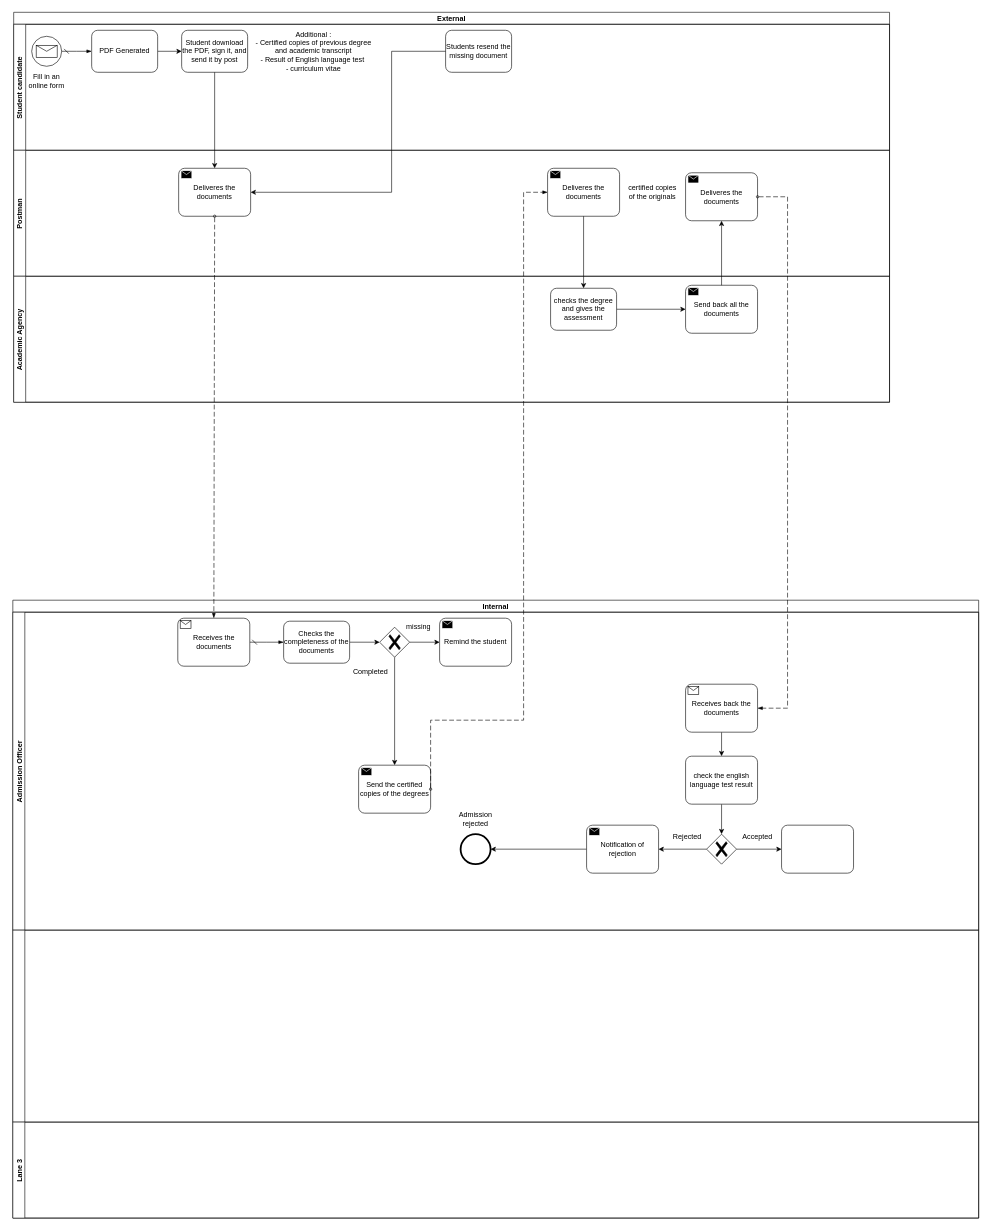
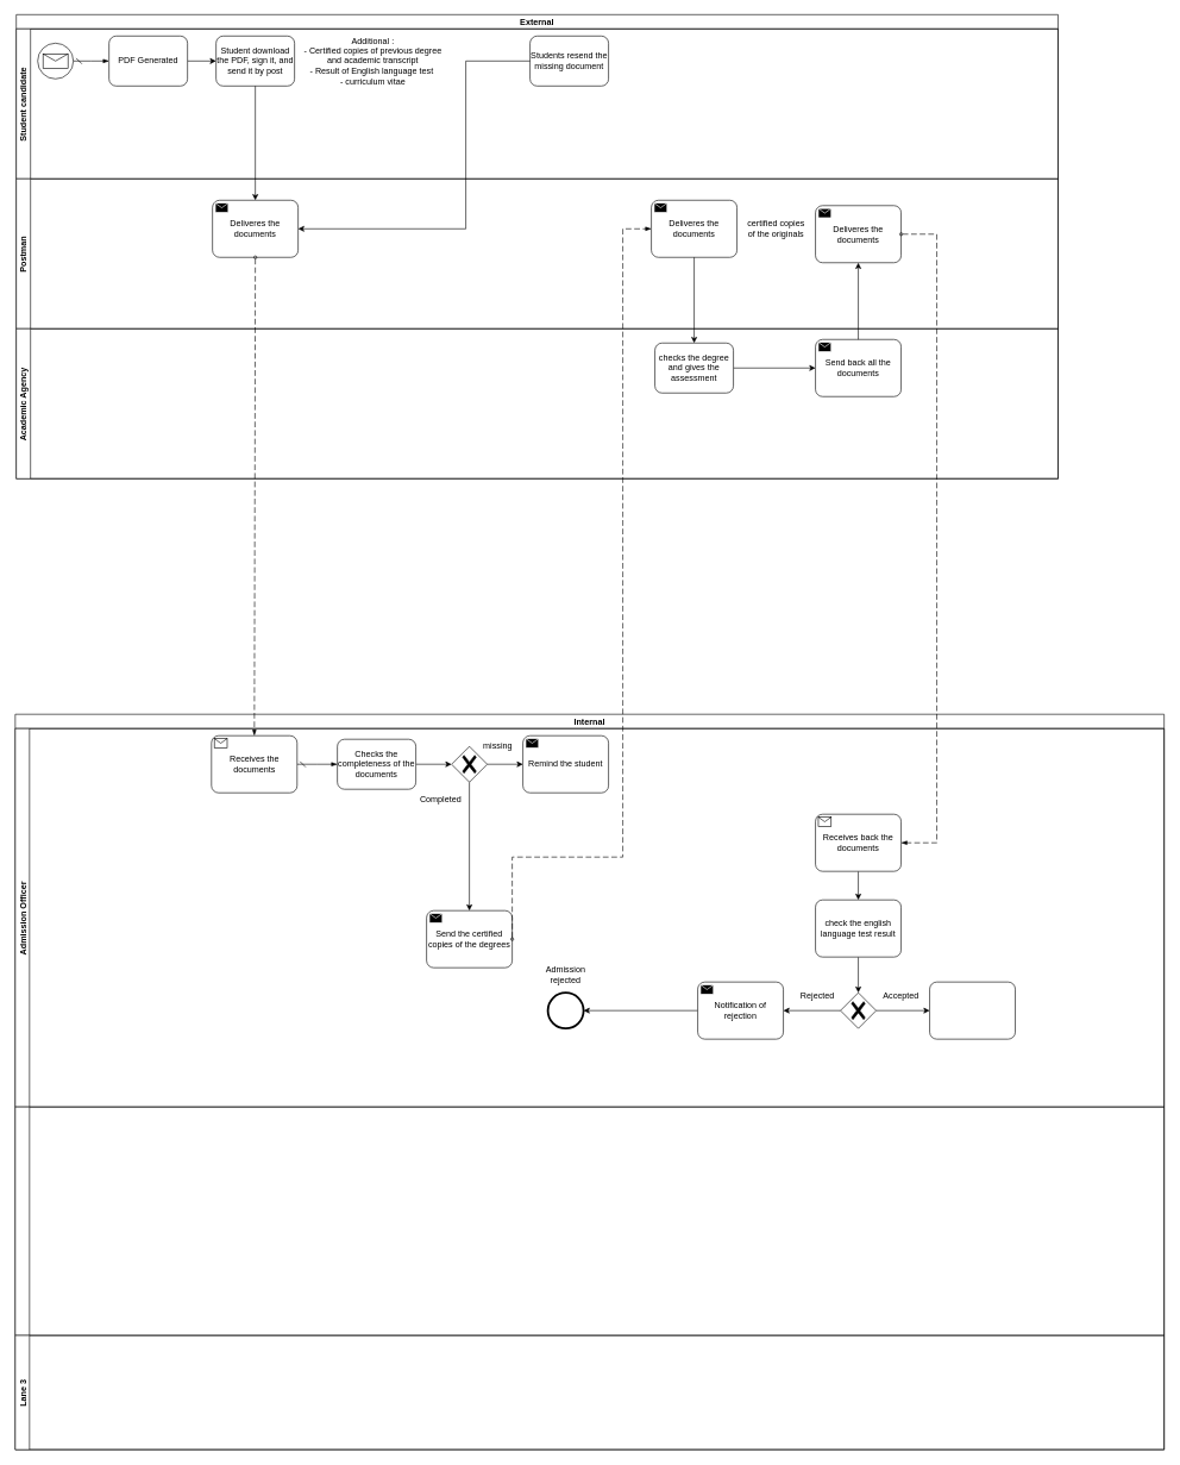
  <mxCell id="0" />
  <mxCell id="1" parent="0" />
  <mxCell id="2" value="External" style="swimlane;childLayout=stackLayout;resizeParent=1;resizeParentMax=0;horizontal=1;startSize=20;horizontalStack=0;" parent="1" vertex="1"><mxGeometry x="22" y="20" width="1460" height="650" as="geometry" /></mxCell>
  <mxCell id="3" value="Student candidate" style="swimlane;startSize=20;horizontal=0;" parent="2" vertex="1"><mxGeometry y="20" width="1460" height="210" as="geometry" /></mxCell>
  <mxCell id="4" value="" style="points=[[0.145,0.145,0],[0.5,0,0],[0.855,0.145,0],[1,0.5,0],[0.855,0.855,0],[0.5,1,0],[0.145,0.855,0],[0,0.5,0]];shape=mxgraph.bpmn.event;html=1;verticalLabelPosition=bottom;labelBackgroundColor=#ffffff;verticalAlign=top;align=center;perimeter=ellipsePerimeter;outlineConnect=0;aspect=fixed;outline=standard;symbol=message;" parent="3" vertex="1"><mxGeometry x="30" y="20" width="50" height="50" as="geometry" /></mxCell>
- <mxCell id="5" value="Fill in an online form" style="text;html=1;strokeColor=none;fillColor=none;align=center;verticalAlign=middle;whiteSpace=wrap;rounded=0;" parent="3" vertex="1"><mxGeometry x="20" y="80" width="70" height="30" as="geometry" /></mxCell>
  <mxCell id="6" style="edgeStyle=orthogonalEdgeStyle;rounded=0;orthogonalLoop=1;jettySize=auto;html=1;entryX=0;entryY=0.5;entryDx=0;entryDy=0;entryPerimeter=0;" parent="3" source="7" target="9" edge="1"><mxGeometry relative="1" as="geometry" /></mxCell>
  <mxCell id="7" value="PDF Generated" style="points=[[0.25,0,0],[0.5,0,0],[0.75,0,0],[1,0.25,0],[1,0.5,0],[1,0.75,0],[0.75,1,0],[0.5,1,0],[0.25,1,0],[0,0.75,0],[0,0.5,0],[0,0.25,0]];shape=mxgraph.bpmn.task;whiteSpace=wrap;rectStyle=rounded;size=10;taskMarker=abstract;" parent="3" vertex="1"><mxGeometry x="130" y="10" width="110" height="70" as="geometry" /></mxCell>
  <mxCell id="8" value="" style="edgeStyle=elbowEdgeStyle;fontSize=12;html=1;endArrow=blockThin;endFill=1;startArrow=dash;startFill=0;endSize=6;startSize=6;rounded=0;exitX=1;exitY=0.5;exitDx=0;exitDy=0;exitPerimeter=0;entryX=0;entryY=0.5;entryDx=0;entryDy=0;entryPerimeter=0;" parent="3" source="4" target="7" edge="1"><mxGeometry width="160" relative="1" as="geometry"><mxPoint x="110" y="110" as="sourcePoint" /><mxPoint x="130" y="100" as="targetPoint" /></mxGeometry></mxCell>
  <mxCell id="9" value="Student download the PDF, sign it, and send it by post" style="points=[[0.25,0,0],[0.5,0,0],[0.75,0,0],[1,0.25,0],[1,0.5,0],[1,0.75,0],[0.75,1,0],[0.5,1,0],[0.25,1,0],[0,0.75,0],[0,0.5,0],[0,0.25,0]];shape=mxgraph.bpmn.task;whiteSpace=wrap;rectStyle=rounded;size=10;taskMarker=abstract;" parent="3" vertex="1"><mxGeometry x="280" y="10" width="110" height="70" as="geometry" /></mxCell>
  <mxCell id="10" value="Additional :&lt;br&gt;- Certified copies of previous degree and academic transcript&lt;br&gt;- Result of English language test&amp;nbsp;&lt;br&gt;- curriculum vitae" style="text;html=1;strokeColor=none;fillColor=none;align=center;verticalAlign=middle;whiteSpace=wrap;rounded=0;" parent="3" vertex="1"><mxGeometry x="400" y="-10" width="200" height="110" as="geometry" /></mxCell>
  <mxCell id="11" value="Students resend the missing document" style="points=[[0.25,0,0],[0.5,0,0],[0.75,0,0],[1,0.25,0],[1,0.5,0],[1,0.75,0],[0.75,1,0],[0.5,1,0],[0.25,1,0],[0,0.75,0],[0,0.5,0],[0,0.25,0]];shape=mxgraph.bpmn.task;whiteSpace=wrap;rectStyle=rounded;size=10;taskMarker=abstract;" vertex="1" parent="3"><mxGeometry x="720" y="10" width="110" height="70" as="geometry" /></mxCell>
  <mxCell id="12" value="Postman" style="swimlane;startSize=20;horizontal=0;" parent="2" vertex="1"><mxGeometry y="230" width="1460" height="210" as="geometry" /></mxCell>
  <mxCell id="13" value="Deliveres the documents" style="points=[[0.25,0,0],[0.5,0,0],[0.75,0,0],[1,0.25,0],[1,0.5,0],[1,0.75,0],[0.75,1,0],[0.5,1,0],[0.25,1,0],[0,0.75,0],[0,0.5,0],[0,0.25,0]];shape=mxgraph.bpmn.task;whiteSpace=wrap;rectStyle=rounded;size=10;taskMarker=send;" vertex="1" parent="12"><mxGeometry x="275" y="30" width="120" height="80" as="geometry" /></mxCell>
  <mxCell id="14" value="Deliveres the documents" style="points=[[0.25,0,0],[0.5,0,0],[0.75,0,0],[1,0.25,0],[1,0.5,0],[1,0.75,0],[0.75,1,0],[0.5,1,0],[0.25,1,0],[0,0.75,0],[0,0.5,0],[0,0.25,0]];shape=mxgraph.bpmn.task;whiteSpace=wrap;rectStyle=rounded;size=10;taskMarker=send;" vertex="1" parent="12"><mxGeometry x="890" y="30" width="120" height="80" as="geometry" /></mxCell>
  <mxCell id="15" value="certified copies of the originals" style="text;html=1;strokeColor=none;fillColor=none;align=center;verticalAlign=middle;whiteSpace=wrap;rounded=0;" vertex="1" parent="12"><mxGeometry x="1020" y="47.5" width="90" height="45" as="geometry" /></mxCell>
  <mxCell id="16" value="Deliveres the documents" style="points=[[0.25,0,0],[0.5,0,0],[0.75,0,0],[1,0.25,0],[1,0.5,0],[1,0.75,0],[0.75,1,0],[0.5,1,0],[0.25,1,0],[0,0.75,0],[0,0.5,0],[0,0.25,0]];shape=mxgraph.bpmn.task;whiteSpace=wrap;rectStyle=rounded;size=10;taskMarker=send;" vertex="1" parent="12"><mxGeometry x="1120" y="37.5" width="120" height="80" as="geometry" /></mxCell>
  <mxCell id="17" value="Academic Agency" style="swimlane;startSize=20;horizontal=0;" vertex="1" parent="2"><mxGeometry y="440" width="1460" height="210" as="geometry" /></mxCell>
  <mxCell id="18" style="edgeStyle=orthogonalEdgeStyle;rounded=0;orthogonalLoop=1;jettySize=auto;html=1;entryX=0;entryY=0.5;entryDx=0;entryDy=0;entryPerimeter=0;" edge="1" parent="17" source="19" target="20"><mxGeometry relative="1" as="geometry" /></mxCell>
  <mxCell id="19" value="checks the degree and gives the assessment" style="points=[[0.25,0,0],[0.5,0,0],[0.75,0,0],[1,0.25,0],[1,0.5,0],[1,0.75,0],[0.75,1,0],[0.5,1,0],[0.25,1,0],[0,0.75,0],[0,0.5,0],[0,0.25,0]];shape=mxgraph.bpmn.task;whiteSpace=wrap;rectStyle=rounded;size=10;taskMarker=abstract;" vertex="1" parent="17"><mxGeometry x="895.0" y="20" width="110" height="70" as="geometry" /></mxCell>
  <mxCell id="20" value="Send back all the documents" style="points=[[0.25,0,0],[0.5,0,0],[0.75,0,0],[1,0.25,0],[1,0.5,0],[1,0.75,0],[0.75,1,0],[0.5,1,0],[0.25,1,0],[0,0.75,0],[0,0.5,0],[0,0.25,0]];shape=mxgraph.bpmn.task;whiteSpace=wrap;rectStyle=rounded;size=10;taskMarker=send;" vertex="1" parent="17"><mxGeometry x="1120" y="15" width="120" height="80" as="geometry" /></mxCell>
  <mxCell id="21" style="edgeStyle=orthogonalEdgeStyle;rounded=0;orthogonalLoop=1;jettySize=auto;html=1;entryX=0.5;entryY=0;entryDx=0;entryDy=0;entryPerimeter=0;" edge="1" parent="2" source="9" target="13"><mxGeometry relative="1" as="geometry" /></mxCell>
  <mxCell id="22" style="edgeStyle=orthogonalEdgeStyle;rounded=0;orthogonalLoop=1;jettySize=auto;html=1;entryX=1;entryY=0.5;entryDx=0;entryDy=0;entryPerimeter=0;" edge="1" parent="2" source="11" target="13"><mxGeometry relative="1" as="geometry"><Array as="points"><mxPoint x="630" y="65" /><mxPoint x="630" y="300" /></Array></mxGeometry></mxCell>
  <mxCell id="23" style="edgeStyle=orthogonalEdgeStyle;rounded=0;orthogonalLoop=1;jettySize=auto;html=1;entryX=0.5;entryY=0;entryDx=0;entryDy=0;entryPerimeter=0;" edge="1" parent="2" source="14" target="19"><mxGeometry relative="1" as="geometry" /></mxCell>
  <mxCell id="24" style="edgeStyle=orthogonalEdgeStyle;rounded=0;orthogonalLoop=1;jettySize=auto;html=1;entryX=0.5;entryY=1;entryDx=0;entryDy=0;entryPerimeter=0;" edge="1" parent="2" source="20" target="16"><mxGeometry relative="1" as="geometry" /></mxCell>
  <mxCell id="25" value="Internal" style="swimlane;childLayout=stackLayout;resizeParent=1;resizeParentMax=0;horizontal=1;startSize=20;horizontalStack=0;" parent="1" vertex="1"><mxGeometry x="20.57" y="1000" width="1610" height="1030" as="geometry" /></mxCell>
  <mxCell id="26" value="Admission Officer" style="swimlane;startSize=20;horizontal=0;" parent="25" vertex="1"><mxGeometry y="20" width="1610" height="530" as="geometry" /></mxCell>
  <mxCell id="27" style="edgeStyle=orthogonalEdgeStyle;rounded=0;orthogonalLoop=1;jettySize=auto;html=1;" edge="1" parent="26" source="28" target="33"><mxGeometry relative="1" as="geometry" /></mxCell>
  <mxCell id="28" value="Checks the completeness of the documents" style="points=[[0.25,0,0],[0.5,0,0],[0.75,0,0],[1,0.25,0],[1,0.5,0],[1,0.75,0],[0.75,1,0],[0.5,1,0],[0.25,1,0],[0,0.75,0],[0,0.5,0],[0,0.25,0]];shape=mxgraph.bpmn.task;whiteSpace=wrap;rectStyle=rounded;size=10;taskMarker=abstract;" parent="26" vertex="1"><mxGeometry x="451.43" y="15" width="110" height="70" as="geometry" /></mxCell>
  <mxCell id="29" value="" style="edgeStyle=elbowEdgeStyle;fontSize=12;html=1;endArrow=blockThin;endFill=1;startArrow=dash;startFill=0;endSize=6;startSize=6;rounded=0;exitX=1;exitY=0.5;exitDx=0;exitDy=0;exitPerimeter=0;entryX=0;entryY=0.5;entryDx=0;entryDy=0;entryPerimeter=0;" parent="26" source="30" target="28" edge="1"><mxGeometry width="160" relative="1" as="geometry"><mxPoint x="390" y="45" as="sourcePoint" /><mxPoint x="430" y="50" as="targetPoint" /></mxGeometry></mxCell>
  <mxCell id="30" value="Receives the documents" style="points=[[0.25,0,0],[0.5,0,0],[0.75,0,0],[1,0.25,0],[1,0.5,0],[1,0.75,0],[0.75,1,0],[0.5,1,0],[0.25,1,0],[0,0.75,0],[0,0.5,0],[0,0.25,0]];shape=mxgraph.bpmn.task;whiteSpace=wrap;rectStyle=rounded;size=10;taskMarker=receive;" vertex="1" parent="26"><mxGeometry x="275" y="10" width="120" height="80" as="geometry" /></mxCell>
  <mxCell id="31" style="edgeStyle=orthogonalEdgeStyle;rounded=0;orthogonalLoop=1;jettySize=auto;html=1;entryX=0.5;entryY=0;entryDx=0;entryDy=0;entryPerimeter=0;" edge="1" parent="26" source="33" target="34"><mxGeometry relative="1" as="geometry" /></mxCell>
  <mxCell id="32" style="edgeStyle=orthogonalEdgeStyle;rounded=0;orthogonalLoop=1;jettySize=auto;html=1;" edge="1" parent="26" source="33" target="36"><mxGeometry relative="1" as="geometry" /></mxCell>
  <mxCell id="33" value="" style="points=[[0.25,0.25,0],[0.5,0,0],[0.75,0.25,0],[1,0.5,0],[0.75,0.75,0],[0.5,1,0],[0.25,0.75,0],[0,0.5,0]];shape=mxgraph.bpmn.gateway2;html=1;verticalLabelPosition=bottom;labelBackgroundColor=#ffffff;verticalAlign=top;align=center;perimeter=rhombusPerimeter;outlineConnect=0;outline=none;symbol=none;gwType=exclusive;" vertex="1" parent="26"><mxGeometry x="611.43" y="25" width="50" height="50" as="geometry" /></mxCell>
  <mxCell id="34" value="Send the certified copies of the degrees" style="points=[[0.25,0,0],[0.5,0,0],[0.75,0,0],[1,0.25,0],[1,0.5,0],[1,0.75,0],[0.75,1,0],[0.5,1,0],[0.25,1,0],[0,0.75,0],[0,0.5,0],[0,0.25,0]];shape=mxgraph.bpmn.task;whiteSpace=wrap;rectStyle=rounded;size=10;taskMarker=send;" vertex="1" parent="26"><mxGeometry x="576.43" y="255" width="120" height="80" as="geometry" /></mxCell>
  <mxCell id="35" value="Completed" style="text;html=1;strokeColor=none;fillColor=none;align=center;verticalAlign=middle;whiteSpace=wrap;rounded=0;" vertex="1" parent="26"><mxGeometry x="571.43" y="90" width="50" height="20" as="geometry" /></mxCell>
  <mxCell id="36" value="Remind the student" style="points=[[0.25,0,0],[0.5,0,0],[0.75,0,0],[1,0.25,0],[1,0.5,0],[1,0.75,0],[0.75,1,0],[0.5,1,0],[0.25,1,0],[0,0.75,0],[0,0.5,0],[0,0.25,0]];shape=mxgraph.bpmn.task;whiteSpace=wrap;rectStyle=rounded;size=10;taskMarker=send;" vertex="1" parent="26"><mxGeometry x="711.43" y="10" width="120" height="80" as="geometry" /></mxCell>
  <mxCell id="37" value="missing" style="text;html=1;strokeColor=none;fillColor=none;align=center;verticalAlign=middle;whiteSpace=wrap;rounded=0;" vertex="1" parent="26"><mxGeometry x="651.43" y="15" width="50" height="20" as="geometry" /></mxCell>
  <mxCell id="38" style="edgeStyle=orthogonalEdgeStyle;rounded=0;orthogonalLoop=1;jettySize=auto;html=1;entryX=0.5;entryY=0;entryDx=0;entryDy=0;entryPerimeter=0;" edge="1" parent="26" source="39" target="41"><mxGeometry relative="1" as="geometry" /></mxCell>
  <mxCell id="39" value="Receives back the documents" style="points=[[0.25,0,0],[0.5,0,0],[0.75,0,0],[1,0.25,0],[1,0.5,0],[1,0.75,0],[0.75,1,0],[0.5,1,0],[0.25,1,0],[0,0.75,0],[0,0.5,0],[0,0.25,0]];shape=mxgraph.bpmn.task;whiteSpace=wrap;rectStyle=rounded;size=10;taskMarker=receive;" vertex="1" parent="26"><mxGeometry x="1121.43" y="120" width="120" height="80" as="geometry" /></mxCell>
  <mxCell id="40" style="edgeStyle=orthogonalEdgeStyle;rounded=0;orthogonalLoop=1;jettySize=auto;html=1;" edge="1" parent="26" source="41" target="44"><mxGeometry relative="1" as="geometry" /></mxCell>
  <mxCell id="41" value="check the english language test result" style="points=[[0.25,0,0],[0.5,0,0],[0.75,0,0],[1,0.25,0],[1,0.5,0],[1,0.75,0],[0.75,1,0],[0.5,1,0],[0.25,1,0],[0,0.75,0],[0,0.5,0],[0,0.25,0]];shape=mxgraph.bpmn.task;whiteSpace=wrap;rectStyle=rounded;size=10;taskMarker=abstract;" vertex="1" parent="26"><mxGeometry x="1121.43" y="240" width="120" height="80" as="geometry" /></mxCell>
  <mxCell id="42" style="edgeStyle=orthogonalEdgeStyle;rounded=0;orthogonalLoop=1;jettySize=auto;html=1;entryX=1;entryY=0.5;entryDx=0;entryDy=0;entryPerimeter=0;" edge="1" parent="26" source="44" target="46"><mxGeometry relative="1" as="geometry" /></mxCell>
  <mxCell id="43" style="edgeStyle=orthogonalEdgeStyle;rounded=0;orthogonalLoop=1;jettySize=auto;html=1;entryX=0;entryY=0.5;entryDx=0;entryDy=0;entryPerimeter=0;" edge="1" parent="26" source="44" target="50"><mxGeometry relative="1" as="geometry" /></mxCell>
  <mxCell id="44" value="" style="points=[[0.25,0.25,0],[0.5,0,0],[0.75,0.25,0],[1,0.5,0],[0.75,0.75,0],[0.5,1,0],[0.25,0.75,0],[0,0.5,0]];shape=mxgraph.bpmn.gateway2;html=1;verticalLabelPosition=bottom;labelBackgroundColor=#ffffff;verticalAlign=top;align=center;perimeter=rhombusPerimeter;outlineConnect=0;outline=none;symbol=none;gwType=exclusive;" vertex="1" parent="26"><mxGeometry x="1156.43" y="370" width="50" height="50" as="geometry" /></mxCell>
  <mxCell id="45" style="edgeStyle=orthogonalEdgeStyle;rounded=0;orthogonalLoop=1;jettySize=auto;html=1;entryX=1;entryY=0.5;entryDx=0;entryDy=0;entryPerimeter=0;" edge="1" parent="26" source="46" target="48"><mxGeometry relative="1" as="geometry" /></mxCell>
  <mxCell id="46" value="Notification of rejection" style="points=[[0.25,0,0],[0.5,0,0],[0.75,0,0],[1,0.25,0],[1,0.5,0],[1,0.75,0],[0.75,1,0],[0.5,1,0],[0.25,1,0],[0,0.75,0],[0,0.5,0],[0,0.25,0]];shape=mxgraph.bpmn.task;whiteSpace=wrap;rectStyle=rounded;size=10;taskMarker=send;" vertex="1" parent="26"><mxGeometry x="956.43" y="355" width="120" height="80" as="geometry" /></mxCell>
  <mxCell id="47" value="Rejected" style="text;html=1;strokeColor=none;fillColor=none;align=center;verticalAlign=middle;whiteSpace=wrap;rounded=0;" vertex="1" parent="26"><mxGeometry x="1084.43" y="360" width="80" height="30" as="geometry" /></mxCell>
  <mxCell id="48" value="" style="points=[[0.145,0.145,0],[0.5,0,0],[0.855,0.145,0],[1,0.5,0],[0.855,0.855,0],[0.5,1,0],[0.145,0.855,0],[0,0.5,0]];shape=mxgraph.bpmn.event;html=1;verticalLabelPosition=bottom;labelBackgroundColor=#ffffff;verticalAlign=top;align=center;perimeter=ellipsePerimeter;outlineConnect=0;aspect=fixed;outline=end;symbol=terminate2;" vertex="1" parent="26"><mxGeometry x="746.43" y="370" width="50" height="50" as="geometry" /></mxCell>
  <mxCell id="49" value="Admission rejected" style="text;html=1;strokeColor=none;fillColor=none;align=center;verticalAlign=middle;whiteSpace=wrap;rounded=0;" vertex="1" parent="26"><mxGeometry x="731.43" y="330" width="80" height="30" as="geometry" /></mxCell>
  <mxCell id="50" value="" style="points=[[0.25,0,0],[0.5,0,0],[0.75,0,0],[1,0.25,0],[1,0.5,0],[1,0.75,0],[0.75,1,0],[0.5,1,0],[0.25,1,0],[0,0.75,0],[0,0.5,0],[0,0.25,0]];shape=mxgraph.bpmn.task;whiteSpace=wrap;rectStyle=rounded;size=10;taskMarker=abstract;" vertex="1" parent="26"><mxGeometry x="1281.43" y="355" width="120" height="80" as="geometry" /></mxCell>
  <mxCell id="51" value="Accepted" style="text;html=1;strokeColor=none;fillColor=none;align=center;verticalAlign=middle;whiteSpace=wrap;rounded=0;" vertex="1" parent="26"><mxGeometry x="1201.43" y="360" width="80" height="30" as="geometry" /></mxCell>
  <mxCell id="52" value="" style="swimlane;startSize=20;horizontal=0;" parent="25" vertex="1"><mxGeometry y="550" width="1610" height="320" as="geometry" /></mxCell>
  <mxCell id="53" value="Lane 3" style="swimlane;startSize=20;horizontal=0;" parent="25" vertex="1"><mxGeometry y="870" width="1610" height="160" as="geometry" /></mxCell>
  <mxCell id="54" value="" style="dashed=1;dashPattern=8 4;endArrow=blockThin;endFill=1;startArrow=oval;startFill=0;endSize=6;startSize=4;rounded=0;exitX=0.5;exitY=1;exitDx=0;exitDy=0;exitPerimeter=0;" parent="1" source="13" target="30" edge="1"><mxGeometry width="160" relative="1" as="geometry"><mxPoint x="512" y="390" as="sourcePoint" /><mxPoint x="357" y="710" as="targetPoint" /></mxGeometry></mxCell>
  <mxCell id="55" value="" style="dashed=1;dashPattern=8 4;endArrow=blockThin;endFill=1;startArrow=oval;startFill=0;endSize=6;startSize=4;rounded=0;entryX=0;entryY=0.5;entryDx=0;entryDy=0;entryPerimeter=0;exitX=1;exitY=0.5;exitDx=0;exitDy=0;exitPerimeter=0;edgeStyle=orthogonalEdgeStyle;" edge="1" parent="1" source="34" target="14"><mxGeometry width="160" relative="1" as="geometry"><mxPoint x="982" y="580" as="sourcePoint" /><mxPoint x="1142" y="580" as="targetPoint" /><Array as="points"><mxPoint x="872" y="1200" /><mxPoint x="872" y="320" /></Array></mxGeometry></mxCell>
  <mxCell id="56" value="" style="dashed=1;dashPattern=8 4;endArrow=blockThin;endFill=1;startArrow=oval;startFill=0;endSize=6;startSize=4;rounded=0;exitX=1;exitY=0.5;exitDx=0;exitDy=0;exitPerimeter=0;edgeStyle=orthogonalEdgeStyle;entryX=1;entryY=0.5;entryDx=0;entryDy=0;entryPerimeter=0;" edge="1" parent="1" source="16" target="39"><mxGeometry width="160" relative="1" as="geometry"><mxPoint x="1462" y="410" as="sourcePoint" /><mxPoint x="1272" y="1180" as="targetPoint" /><Array as="points"><mxPoint x="1312" y="327" /><mxPoint x="1312" y="1180" /></Array></mxGeometry></mxCell>
